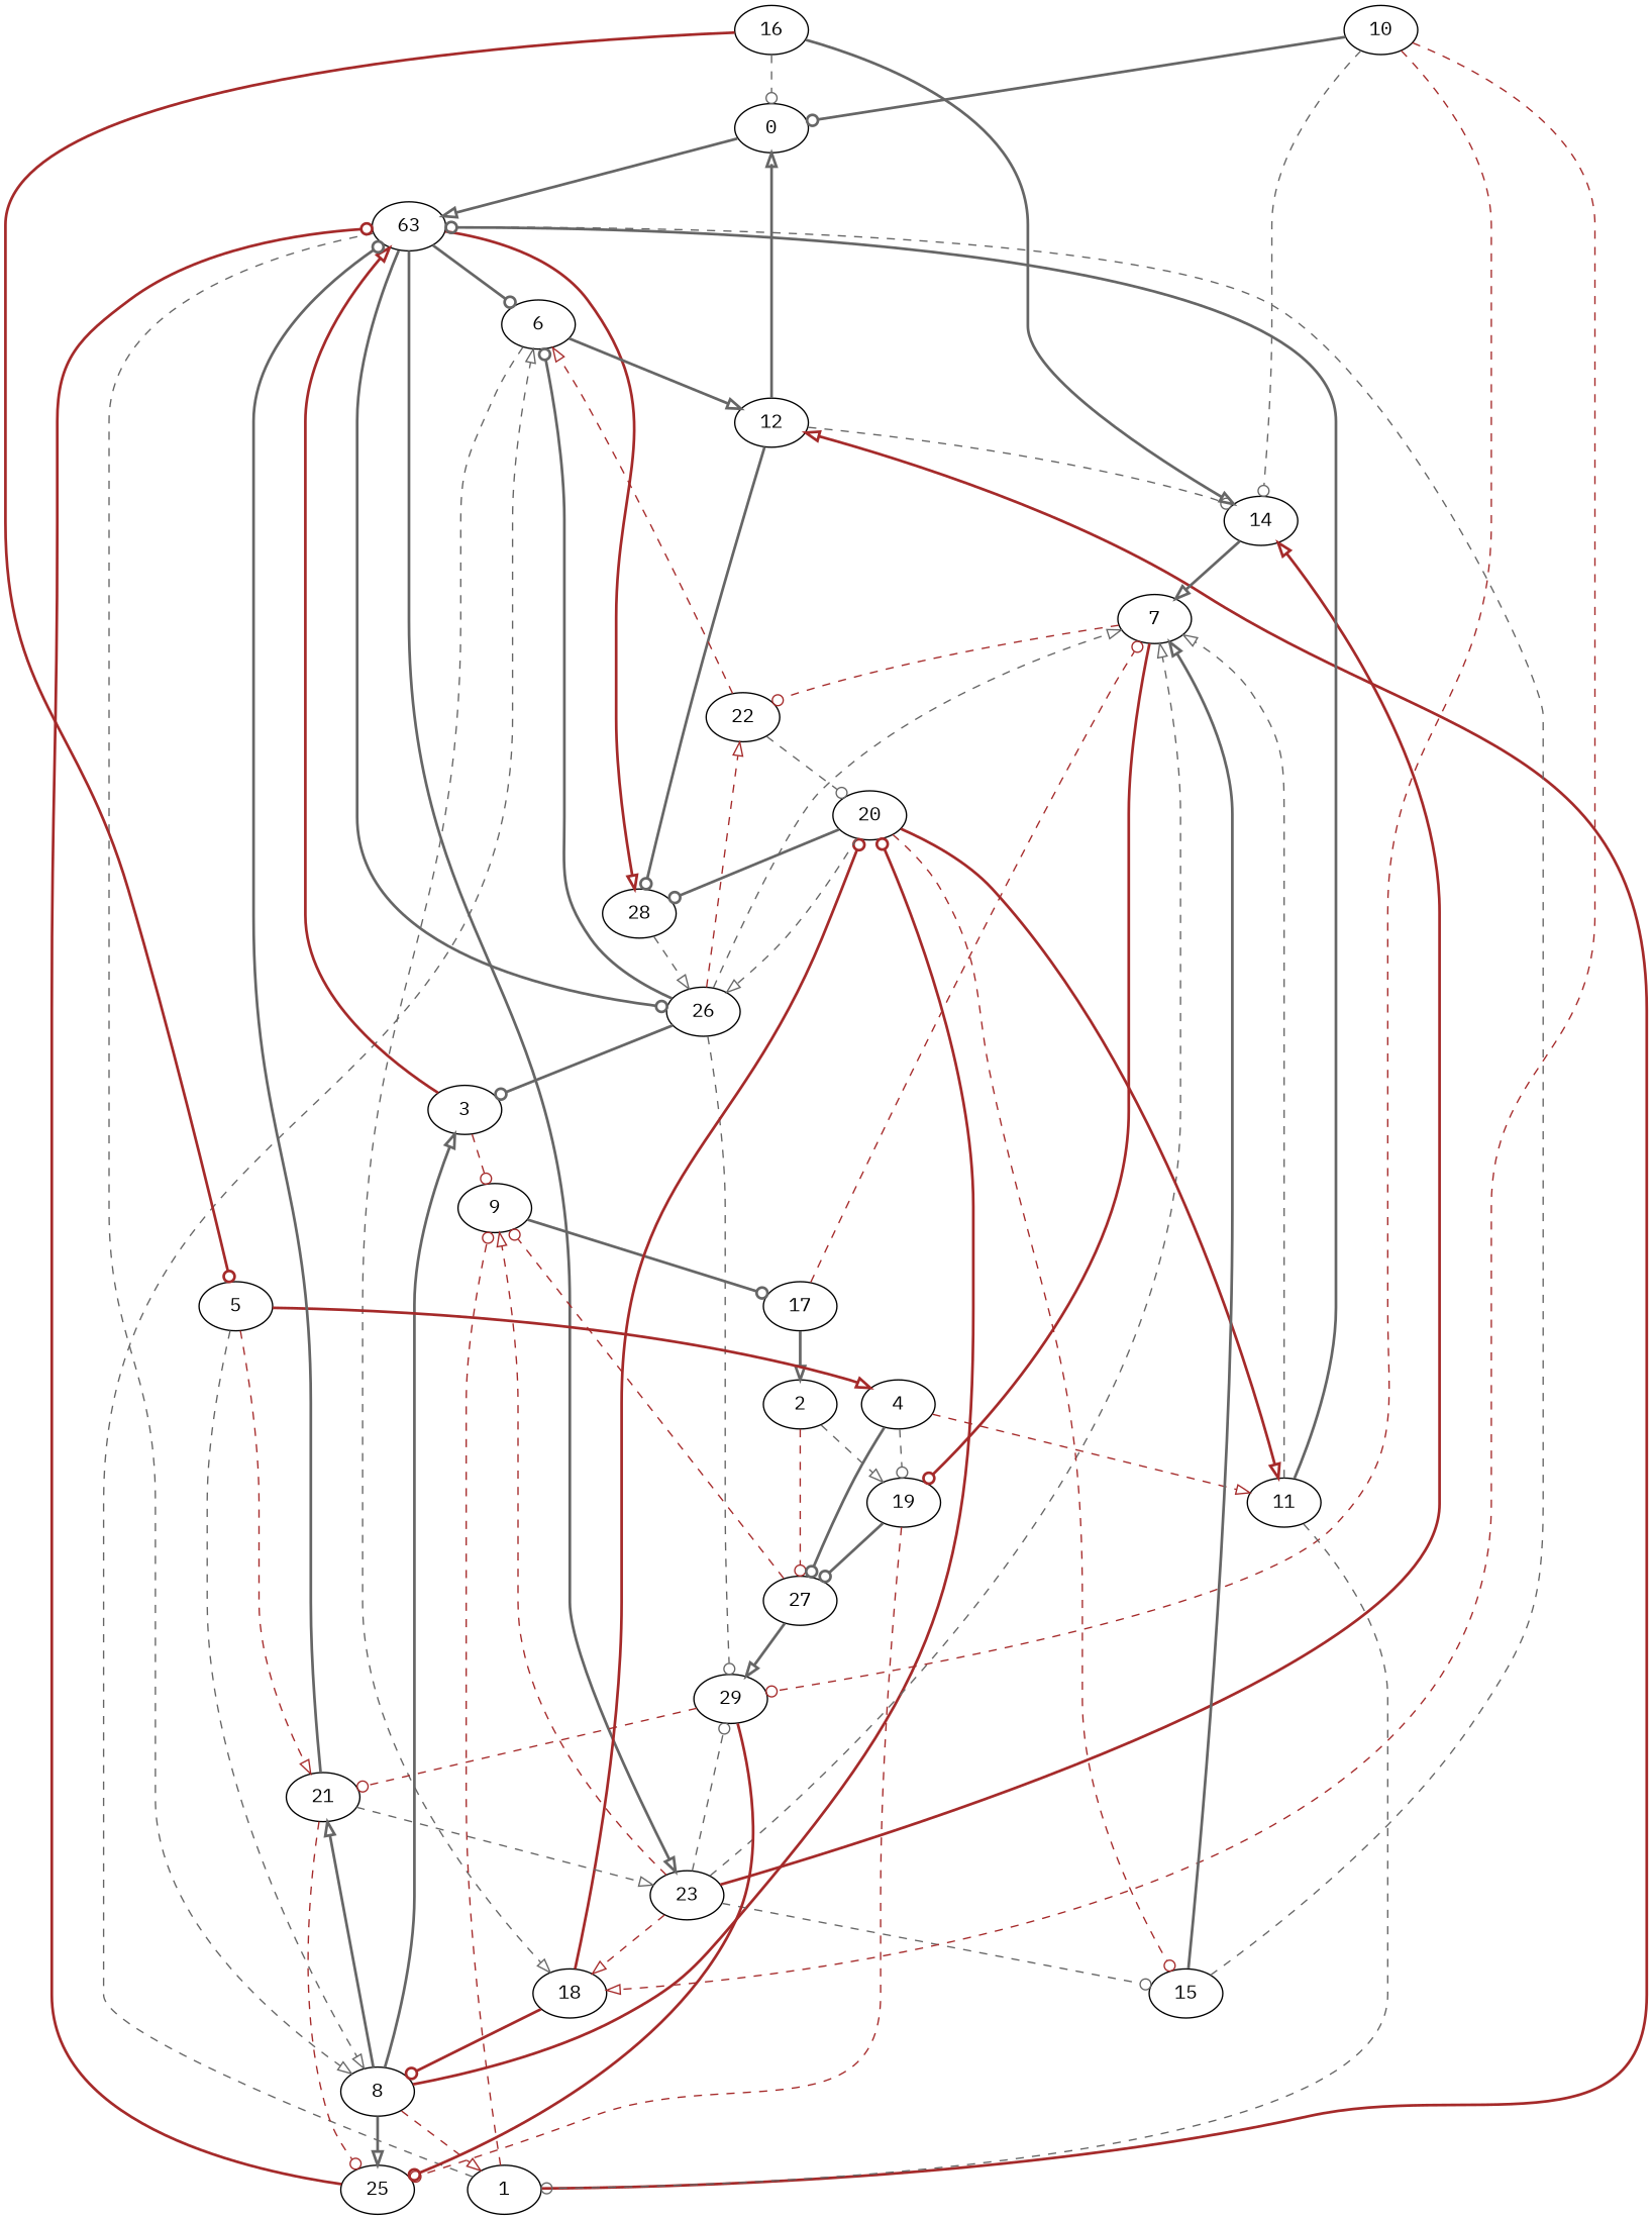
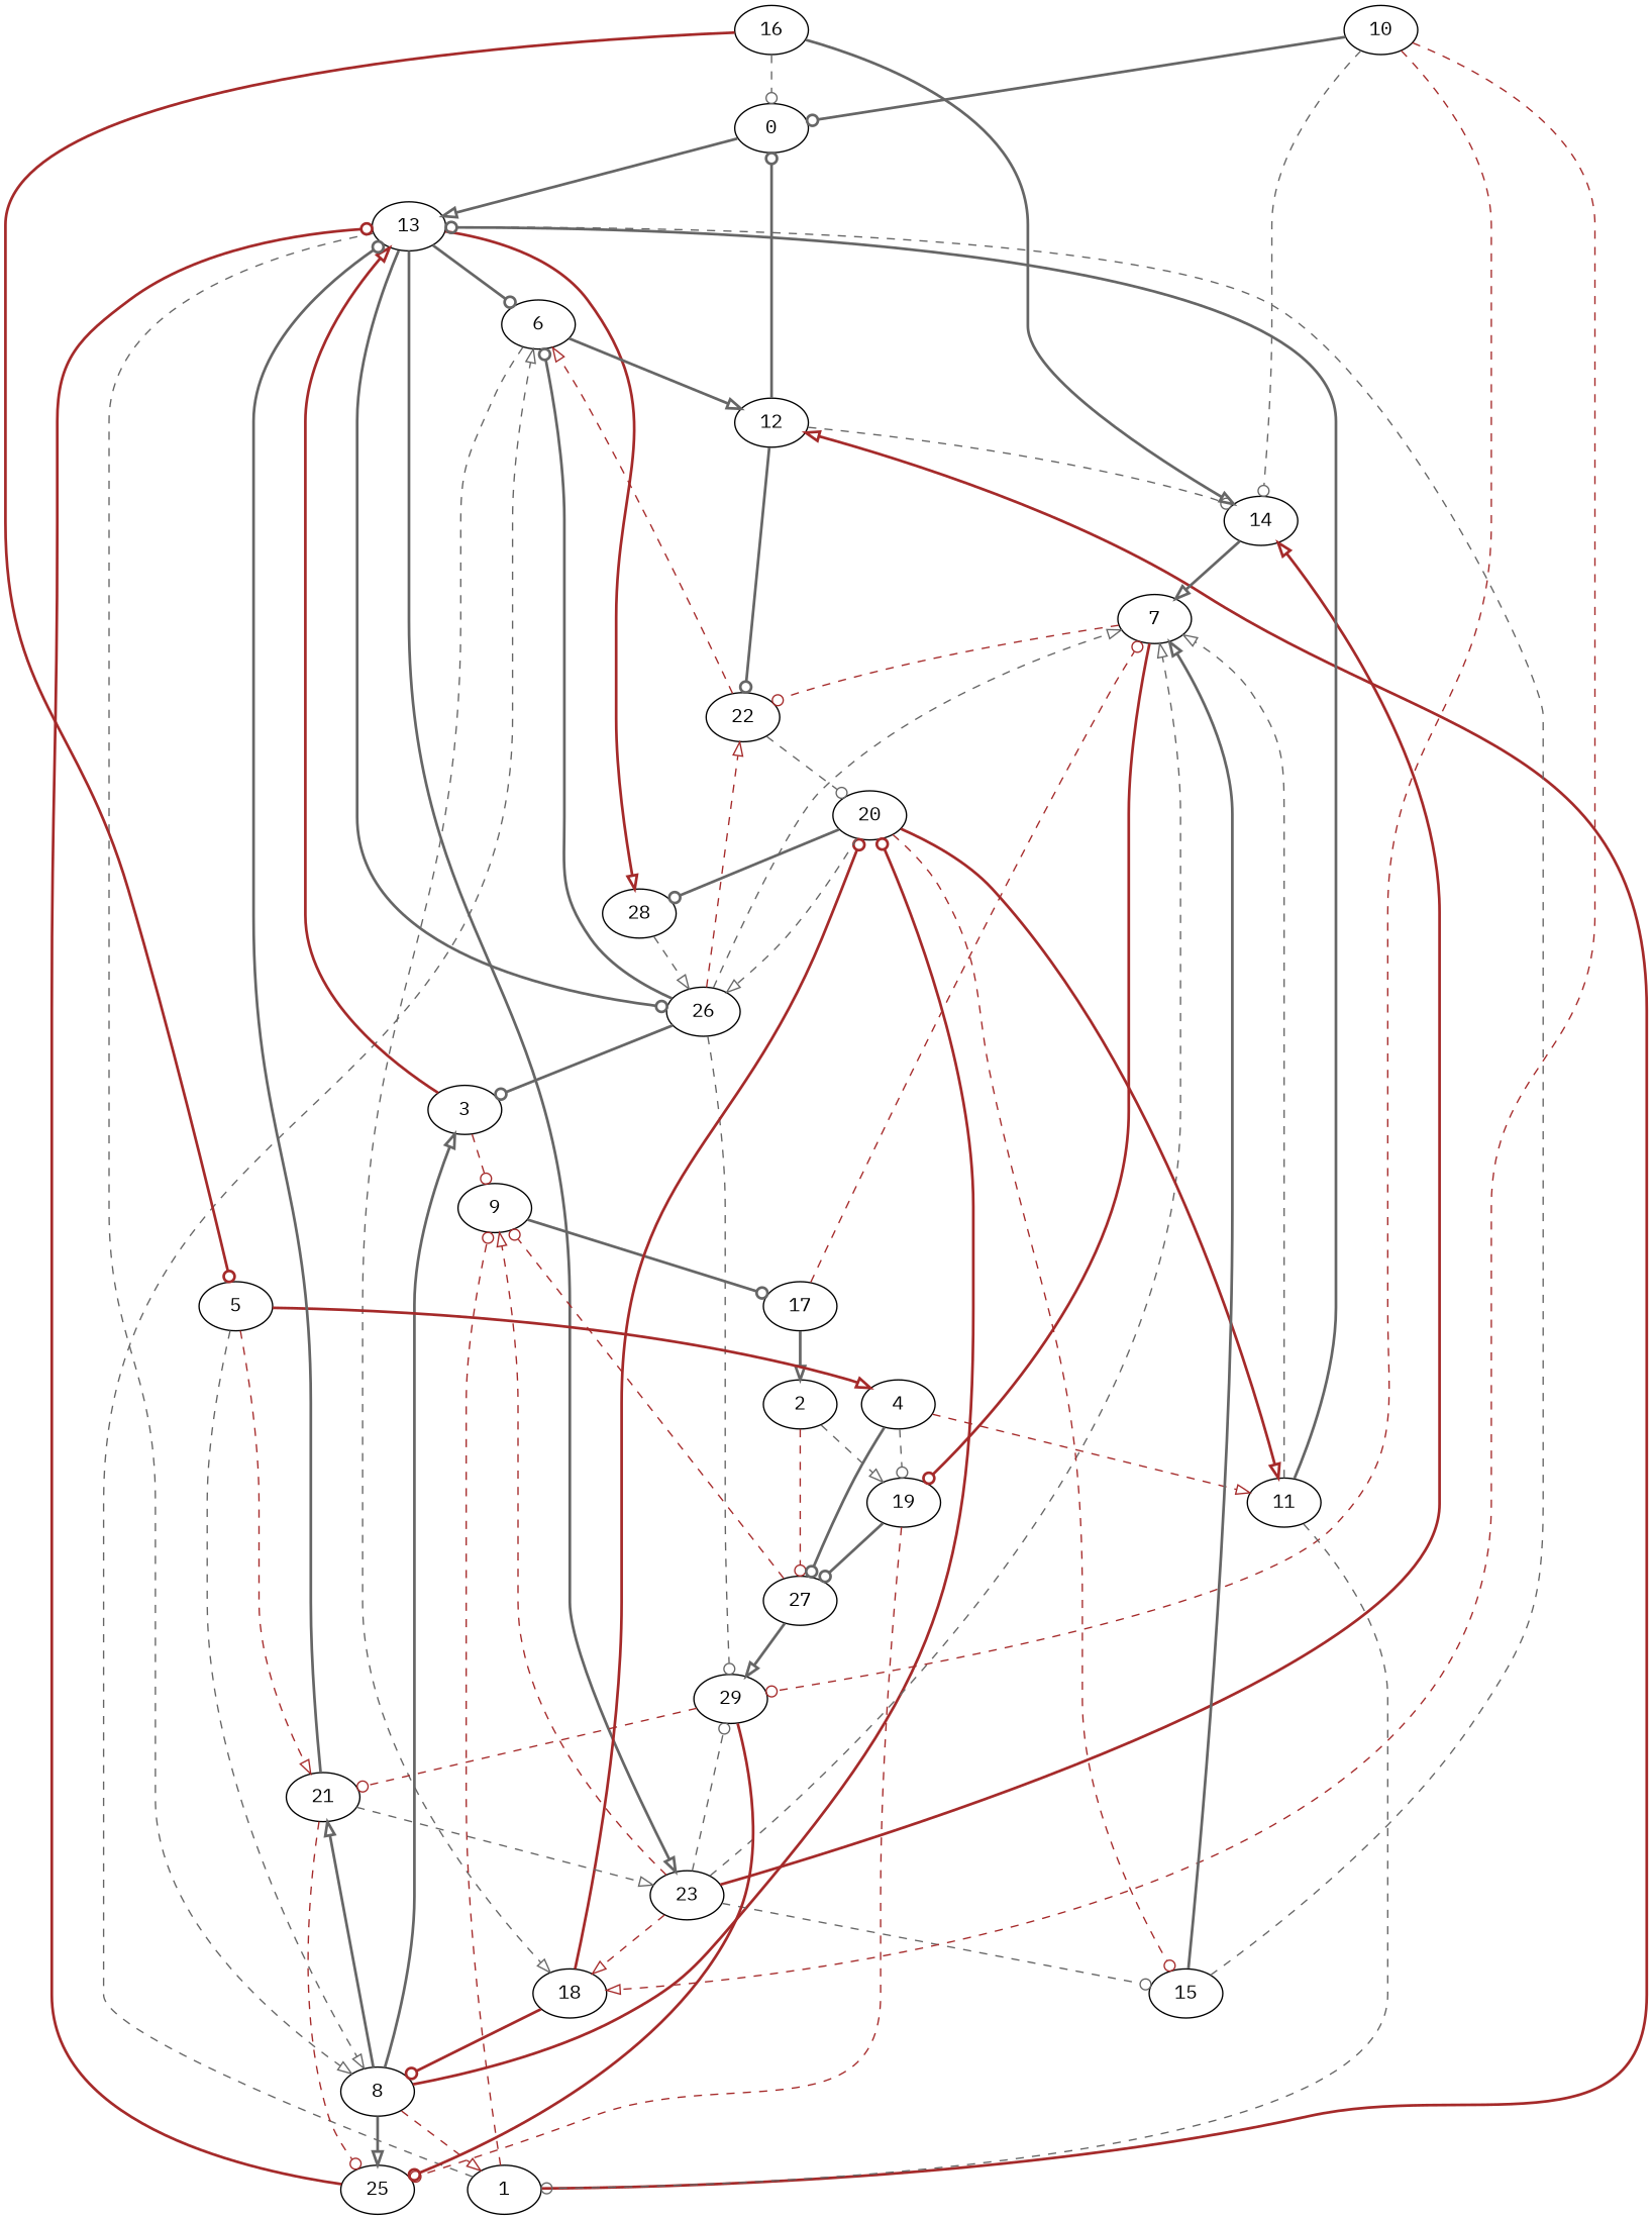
  digraph {
    fontname="IBM Plex Mono"
    node [fontname="IBM Plex Mono"]
    edge [arrowhead=odot color=gray40 fontname="IBM Plex Mono" style=dashed]
    0
-   13 [label=63]
+   13
    6
    8
    23
    26
    28
    1
    9
    12
    18
    17
    22
    14
    2
    19
    27
    10
    29
    25
    3
    4
    11
    7
    5
    21
    20
    15
    16
    0 -> 13 [arrowhead=onormal style=bold]
    13 -> 6 [style=bold]
    13 -> 8 [arrowhead=onormal]
    13 -> 23 [arrowhead=onormal style=bold]
    13 -> 26 [style=bold]
    13 -> 28 [arrowhead=onormal color=brown style=bold]
    6 -> 12 [arrowhead=onormal style=bold]
    6 -> 18 [arrowhead=onormal]
    8 -> 1 [arrowhead=onormal color=brown]
    8 -> 25 [arrowhead=onormal style=bold]
    8 -> 3 [arrowhead=onormal style=bold]
    8 -> 21 [arrowhead=onormal style=bold]
    8 -> 20 [color=brown style=bold]
    23 -> 9 [arrowhead=onormal color=brown]
    23 -> 18 [arrowhead=onormal color=brown]
    23 -> 14 [arrowhead=onormal color=brown style=bold]
    23 -> 29
    23 -> 7 [arrowhead=onormal]
    23 -> 15
    26 -> 6 [style=bold]
    26 -> 22 [arrowhead=onormal color=brown]
    26 -> 29
    26 -> 3 [style=bold]
    26 -> 7 [arrowhead=onormal]
    28 -> 26 [arrowhead=onormal]
    1 -> 6 [arrowhead=onormal]
    1 -> 9 [color=brown]
    1 -> 12 [arrowhead=onormal color=brown style=bold]
    9 -> 17 [style=bold]
-   12 -> 0 [arrowhead=onormal style=bold]
-   12 -> 28 [style=bold]
+   12 -> 0 [style=bold]
+   12 -> 22 [style=bold]
    12 -> 14
    18 -> 8 [color=brown style=bold]
    18 -> 20 [color=brown style=bold]
    17 -> 2 [arrowhead=onormal style=bold]
    17 -> 7 [color=brown]
    22 -> 6 [arrowhead=onormal color=brown]
    22 -> 20
    14 -> 7 [arrowhead=onormal style=bold]
    2 -> 19 [arrowhead=onormal]
    2 -> 27 [color=brown]
    19 -> 27 [style=bold]
    19 -> 25 [color=brown]
    27 -> 9 [color=brown]
    27 -> 29 [arrowhead=onormal style=bold]
    10 -> 0 [style=bold]
    10 -> 18 [arrowhead=onormal color=brown]
    10 -> 14
    10 -> 29 [color=brown]
    29 -> 25 [color=brown style=bold]
    29 -> 21 [color=brown]
    25 -> 13 [color=brown style=bold]
    3 -> 13 [arrowhead=onormal color=brown style=bold]
    3 -> 9 [color=brown]
    4 -> 19
    4 -> 27 [style=bold]
    4 -> 11 [arrowhead=onormal color=brown]
    11 -> 13 [style=bold]
    11 -> 1
    11 -> 7 [arrowhead=onormal]
    7 -> 22 [color=brown]
    7 -> 19 [color=brown style=bold]
    5 -> 8 [arrowhead=onormal]
    5 -> 4 [arrowhead=onormal color=brown style=bold]
    5 -> 21 [arrowhead=onormal color=brown]
    21 -> 13 [style=bold]
    21 -> 23 [arrowhead=onormal]
    21 -> 25 [color=brown]
    20 -> 26 [arrowhead=onormal]
    20 -> 28 [style=bold]
    20 -> 11 [arrowhead=onormal color=brown style=bold]
    20 -> 15 [color=brown]
    15 -> 13
    15 -> 7 [arrowhead=onormal style=bold]
    16 -> 0
    16 -> 14 [arrowhead=onormal style=bold]
    16 -> 5 [color=brown style=bold]
  }
